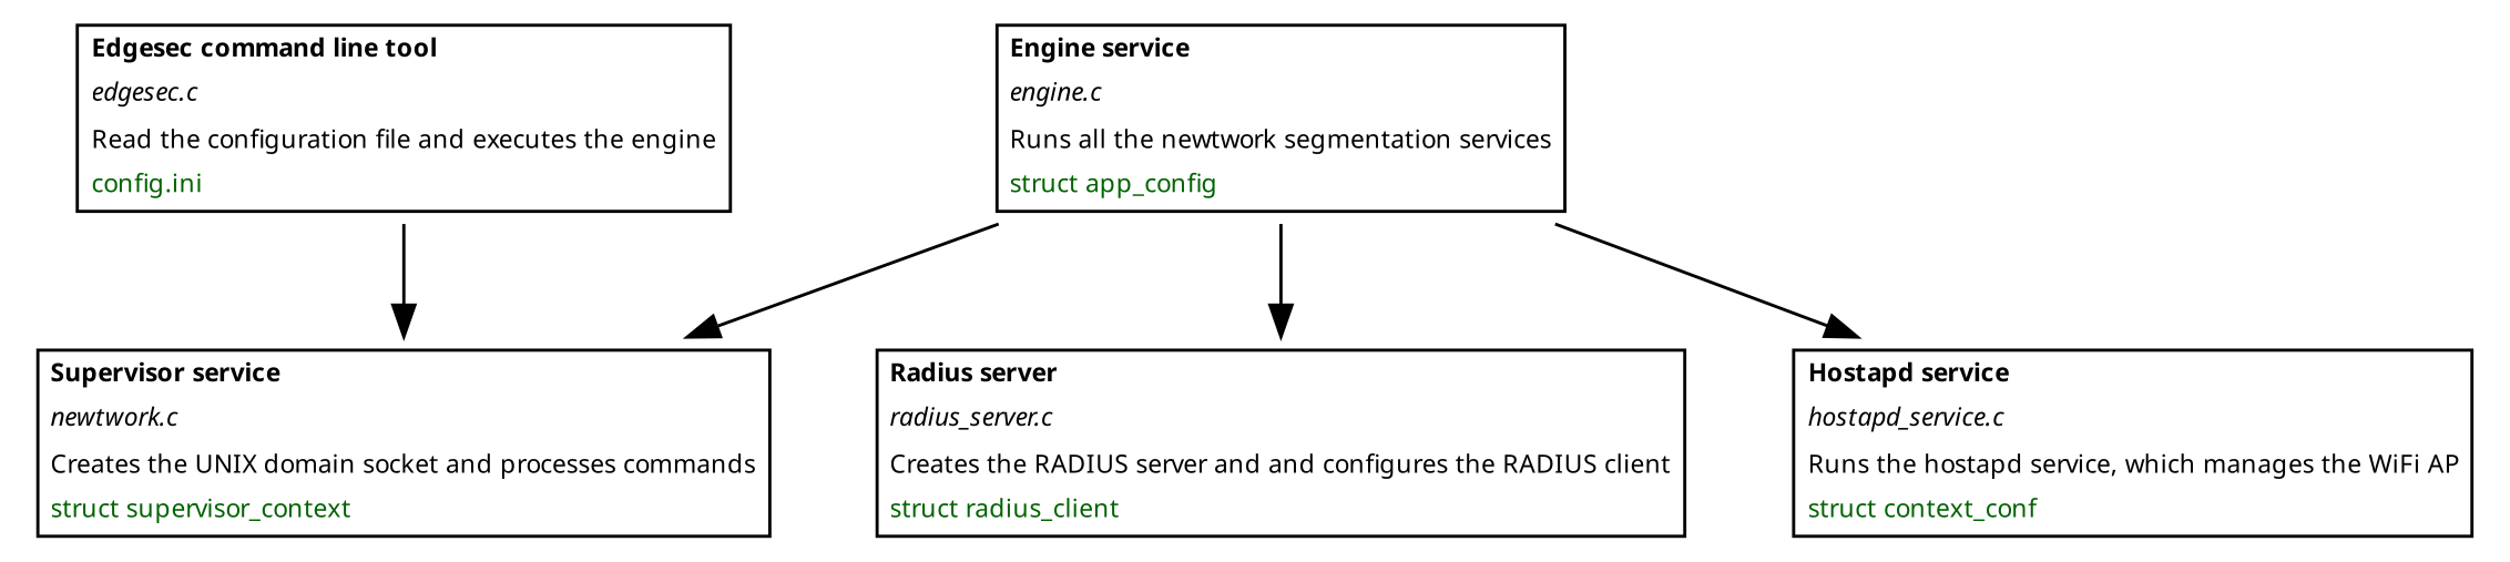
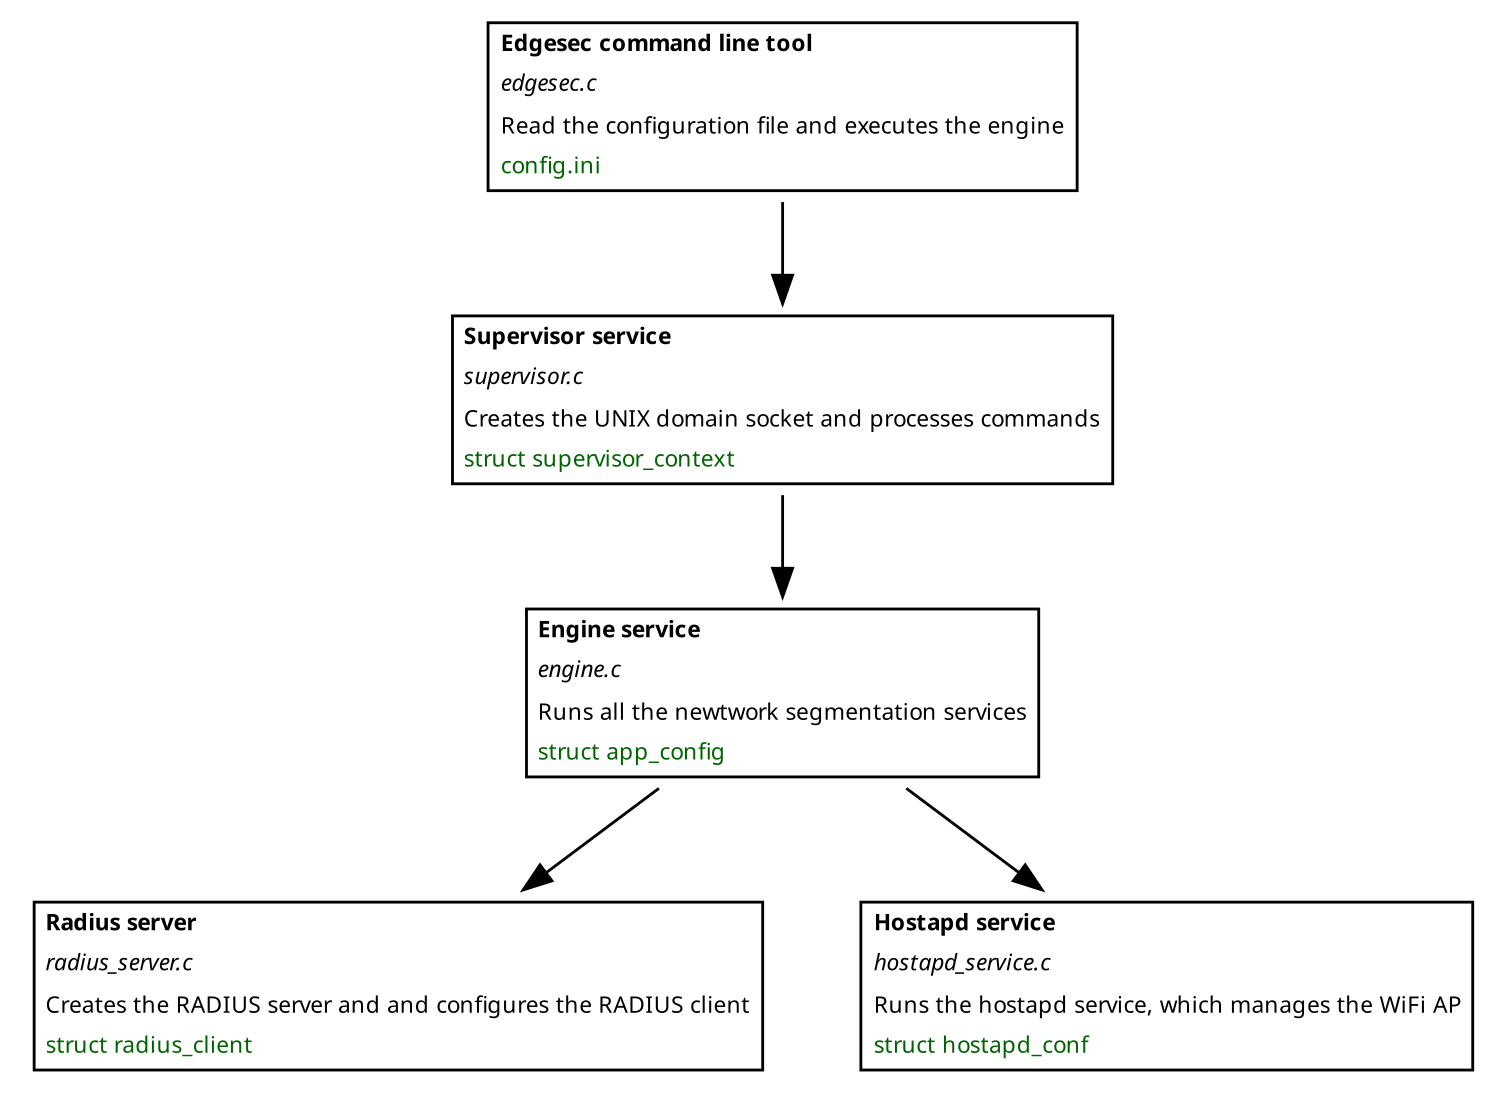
  digraph {
    node [fontname="Sans serif" fontsize=8 shape=plaintext]
    n1 [label=<    <table border="1" cellborder="0" cellspacing="1">      <tr><td align="left"><b>Edgesec command line tool</b></td></tr>      <tr><td align="left"><i>edgesec.c</i></td></tr>      <tr><td align="left">Read the configuration file and executes the engine</td></tr>      <tr><td align="left"><font color="darkgreen">config.ini</font></td></tr>    </table>>]
-   n2 [label=<    <table border="1" cellborder="0" cellspacing="1">      <tr><td align="left"><b>Supervisor service</b></td></tr>      <tr><td align="left"><i>newtwork.c</i></td></tr>      <tr><td align="left">Creates the UNIX domain socket and processes commands</td></tr>      <tr><td align="left"><font color="darkgreen">struct supervisor_context</font></td></tr>    </table>>]
+   n2 [label=<    <table border="1" cellborder="0" cellspacing="1">      <tr><td align="left"><b>Supervisor service</b></td></tr>      <tr><td align="left"><i>supervisor.c</i></td></tr>      <tr><td align="left">Creates the UNIX domain socket and processes commands</td></tr>      <tr><td align="left"><font color="darkgreen">struct supervisor_context</font></td></tr>    </table>>]
    n3 [label=<    <table border="1" cellborder="0" cellspacing="1">      <tr><td align="left"><b>Engine service</b></td></tr>      <tr><td align="left"><i>engine.c</i></td></tr>      <tr><td align="left">Runs all the newtwork segmentation services</td></tr>      <tr><td align="left"><font color="darkgreen">struct app_config</font></td></tr>    </table>>]
    n4 [label=<    <table border="1" cellborder="0" cellspacing="1">      <tr><td align="left"><b>Radius server</b></td></tr>      <tr><td align="left"><i>radius_server.c</i></td></tr>      <tr><td align="left">Creates the RADIUS server and and configures the RADIUS client</td></tr>      <tr><td align="left"><font color="darkgreen">struct radius_client</font></td></tr>    </table>>]
-   n5 [label=<    <table border="1" cellborder="0" cellspacing="1">      <tr><td align="left"><b>Hostapd service</b></td></tr>      <tr><td align="left"><i>hostapd_service.c</i></td></tr>      <tr><td align="left">Runs the hostapd service, which manages the WiFi AP</td></tr>      <tr><td align="left"><font color="darkgreen">struct context_conf</font></td></tr>    </table>>]
+   n5 [label=<    <table border="1" cellborder="0" cellspacing="1">      <tr><td align="left"><b>Hostapd service</b></td></tr>      <tr><td align="left"><i>hostapd_service.c</i></td></tr>      <tr><td align="left">Runs the hostapd service, which manages the WiFi AP</td></tr>      <tr><td align="left"><font color="darkgreen">struct hostapd_conf</font></td></tr>    </table>>]
    n1 -> n2
-   n3 -> n2
+   n2 -> n3
    n3 -> n4
    n3 -> n5
  }
